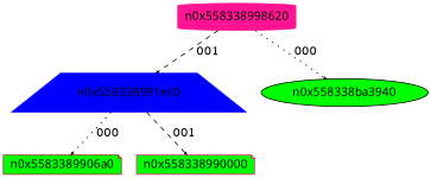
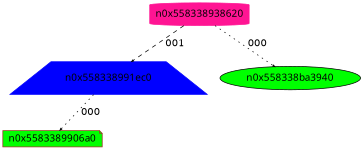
  digraph {
    node [color=deeppink fontname=Terminus shape=note style=filled fillcolor=green]
    edge [arrowsize=.3 style=dashed]
-   n0x558338998620 [height=.1 shape=cylinder width=.1 fillcolor=""]
+   n0x558338998620 [height=.1 shape=cylinder width=.1 label=n0x558338938620 fillcolor=""]
    n0x558338991ec0 [color=blue height=.1 shape=trapezium width=.1 fillcolor=""]
    n0x558338ba3940 [color=black height=.1 shape=ellipse width=.1]
    n0x5583389906a0 [color=brown height=.1 width=.1]
-   n0x558338990000 [height=.1 width=.1]
    n0x558338998620 -> n0x558338991ec0 [label=001]
    n0x558338998620 -> n0x558338ba3940 [label=000 style=dotted]
    n0x558338991ec0 -> n0x5583389906a0 [label=000 style=dotted]
-   n0x558338991ec0 -> n0x558338990000 [label=001]
  }
